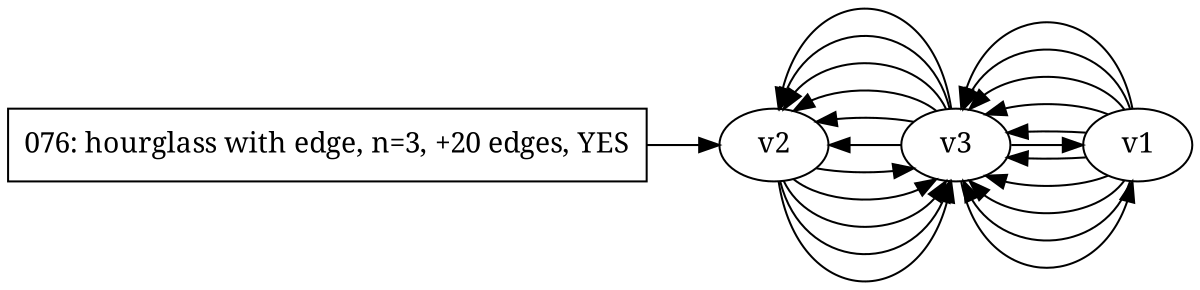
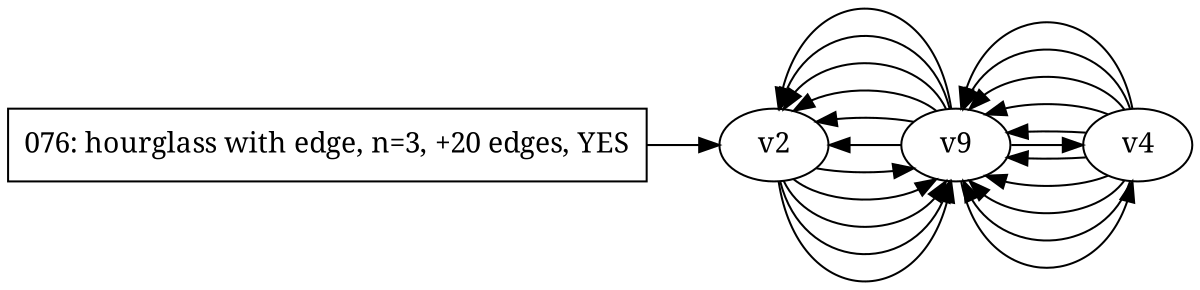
  digraph {
    fontname="Noto Serif"
    rankdir=LR
    node [fontname="Noto Serif"]
    edge [fontname="Noto Serif"]
    n1 [label="076: hourglass with edge, n=3, +20 edges, YES" shape=box]
    v2
-   v1
-   v3
+   v1 [label=v4]
+   v3 [label=v9]
    n1 -> v2
    v2 -> v3
    v2 -> v3
    v2 -> v3
    v2 -> v3
    v2 -> v3
    v1 -> v3
    v1 -> v3
    v1 -> v3
    v1 -> v3
    v1 -> v3
    v1 -> v3
    v1 -> v3
    v1 -> v3
    v1 -> v3
    v3 -> v2
    v3 -> v2
    v3 -> v2
    v3 -> v2
    v3 -> v2
    v3 -> v2
    v3 -> v1
    v3 -> v1
  }
